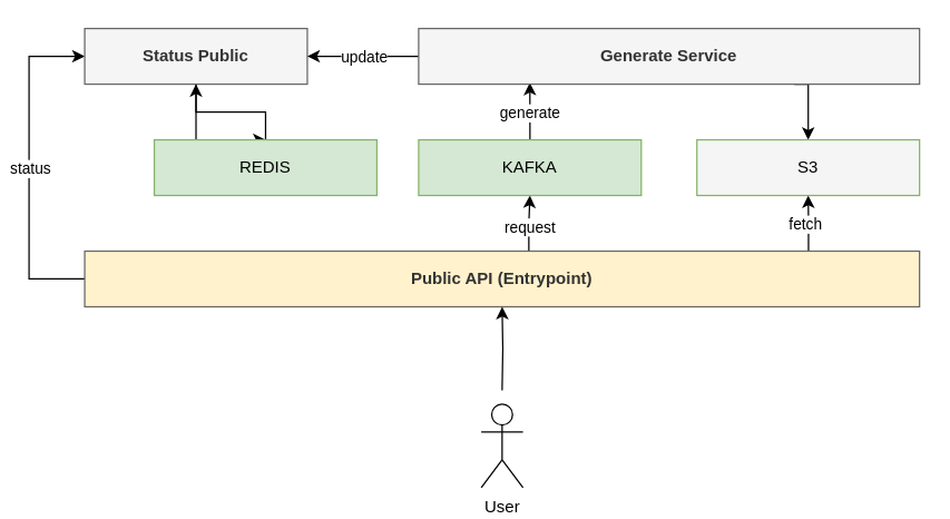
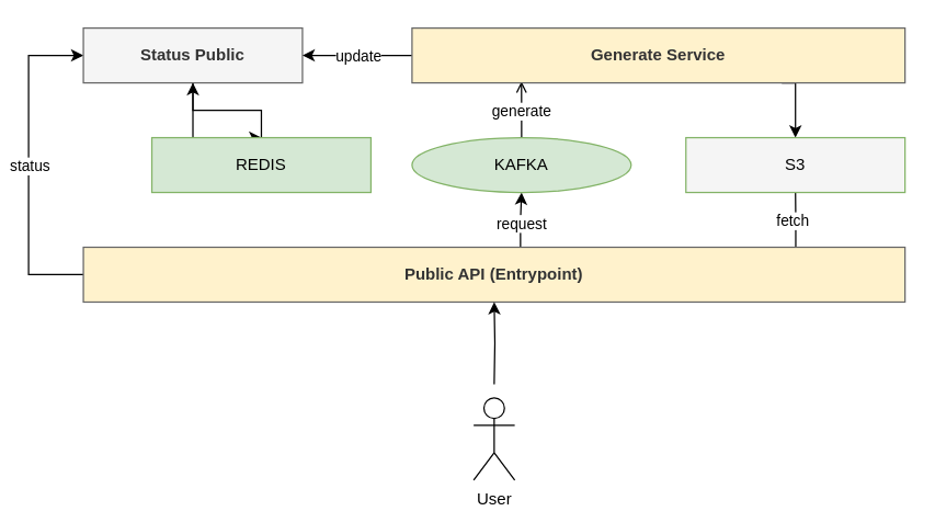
  <mxCell id="0" />
  <mxCell id="1" parent="0" />
  <mxCell id="2" style="edgeStyle=orthogonalEdgeStyle;rounded=0;orthogonalLoop=1;jettySize=auto;html=1;entryX=0.5;entryY=1;entryDx=0;entryDy=0;startArrow=none;startFill=0;exitX=0.532;exitY=0;exitDx=0;exitDy=0;exitPerimeter=0;" parent="1" source="8" target="13" edge="1"><mxGeometry relative="1" as="geometry" /></mxCell>
  <mxCell id="3" value="request" style="edgeLabel;html=1;align=center;verticalAlign=middle;resizable=0;points=[];" parent="2" vertex="1" connectable="0"><mxGeometry x="-0.118" relative="1" as="geometry"><mxPoint as="offset" /></mxGeometry></mxCell>
  <mxCell id="4" style="edgeStyle=orthogonalEdgeStyle;rounded=0;orthogonalLoop=1;jettySize=auto;html=1;exitX=0;exitY=0.5;exitDx=0;exitDy=0;entryX=0;entryY=0.5;entryDx=0;entryDy=0;startArrow=none;startFill=0;" parent="1" source="8" target="10" edge="1"><mxGeometry relative="1" as="geometry"><Array as="points"><mxPoint x="20" y="200" /><mxPoint x="20" y="40" /></Array></mxGeometry></mxCell>
  <mxCell id="5" value="status" style="edgeLabel;html=1;align=center;verticalAlign=middle;resizable=0;points=[];" parent="4" vertex="1" connectable="0"><mxGeometry x="0.105" y="4" relative="1" as="geometry"><mxPoint x="4" y="13" as="offset" /></mxGeometry></mxCell>
- <mxCell id="6" style="edgeStyle=orthogonalEdgeStyle;rounded=0;orthogonalLoop=1;jettySize=auto;html=1;exitX=0.867;exitY=0;exitDx=0;exitDy=0;entryX=0.5;entryY=1;entryDx=0;entryDy=0;startArrow=none;startFill=0;exitPerimeter=0;" parent="1" source="8" target="20" edge="1"><mxGeometry relative="1" as="geometry" /></mxCell>
+ <mxCell id="6" style="edgeStyle=orthogonalEdgeStyle;rounded=0;orthogonalLoop=1;jettySize=auto;html=1;exitX=0.867;exitY=0;exitDx=0;exitDy=0;entryX=0.5;entryY=1;entryDx=0;entryDy=0;startArrow=none;startFill=0;exitPerimeter=0;endArrow=none;" parent="1" source="8" target="20" edge="1"><mxGeometry relative="1" as="geometry" /></mxCell>
  <mxCell id="7" value="fetch" style="edgeLabel;html=1;align=center;verticalAlign=middle;resizable=0;points=[];" parent="6" vertex="1" connectable="0"><mxGeometry x="0.005" y="3" relative="1" as="geometry"><mxPoint as="offset" /></mxGeometry></mxCell>
  <mxCell id="8" value="&lt;b&gt;Public API (Entrypoint)&lt;/b&gt;" style="rounded=0;whiteSpace=wrap;html=1;fillColor=#fff2cc;strokeColor=#666666;fontColor=#333333;" parent="1" vertex="1"><mxGeometry x="60" y="180" width="600" height="40" as="geometry" /></mxCell>
  <mxCell id="9" style="edgeStyle=orthogonalEdgeStyle;rounded=0;orthogonalLoop=1;jettySize=auto;html=1;entryX=0.5;entryY=0;entryDx=0;entryDy=0;startArrow=none;startFill=0;" parent="1" target="19" edge="1"><mxGeometry relative="1" as="geometry"><mxPoint x="140" y="60" as="sourcePoint" /><Array as="points"><mxPoint x="140" y="60" /><mxPoint x="140" y="60" /></Array></mxGeometry></mxCell>
  <mxCell id="10" value="&lt;b&gt;Status Public&lt;/b&gt;" style="rounded=0;whiteSpace=wrap;html=1;fillColor=#f5f5f5;strokeColor=#666666;fontColor=#333333;" parent="1" vertex="1"><mxGeometry x="60" y="20" width="160" height="40" as="geometry" /></mxCell>
- <mxCell id="11" style="edgeStyle=orthogonalEdgeStyle;rounded=0;orthogonalLoop=1;jettySize=auto;html=1;exitX=0.5;exitY=0;exitDx=0;exitDy=0;entryX=0.222;entryY=0.975;entryDx=0;entryDy=0;startArrow=none;startFill=0;entryPerimeter=0;" parent="1" source="13" target="17" edge="1"><mxGeometry relative="1" as="geometry" /></mxCell>
+ <mxCell id="11" style="edgeStyle=orthogonalEdgeStyle;rounded=0;orthogonalLoop=1;jettySize=auto;html=1;exitX=0.5;exitY=0;exitDx=0;exitDy=0;entryX=0.222;entryY=0.975;entryDx=0;entryDy=0;startArrow=none;startFill=0;entryPerimeter=0;endArrow=open;" parent="1" source="13" target="17" edge="1"><mxGeometry relative="1" as="geometry" /></mxCell>
  <mxCell id="12" value="generate" style="edgeLabel;html=1;align=center;verticalAlign=middle;resizable=0;points=[];" parent="11" vertex="1" connectable="0"><mxGeometry x="0.094" relative="1" as="geometry"><mxPoint y="2" as="offset" /></mxGeometry></mxCell>
- <mxCell id="13" value="KAFKA" style="rounded=0;whiteSpace=wrap;html=1;fillColor=#d5e8d4;strokeColor=#82b366;" parent="1" vertex="1"><mxGeometry x="300" y="100" width="160" height="40" as="geometry" /></mxCell>
+ <mxCell id="13" value="KAFKA" style="ellipse;whiteSpace=wrap;html=1;fillColor=#d5e8d4;strokeColor=#82b366;" parent="1" vertex="1"><mxGeometry x="300" y="100" width="160" height="40" as="geometry" /></mxCell>
  <mxCell id="14" style="edgeStyle=orthogonalEdgeStyle;rounded=0;orthogonalLoop=1;jettySize=auto;html=1;entryX=1;entryY=0.5;entryDx=0;entryDy=0;startArrow=none;startFill=0;" parent="1" source="17" target="10" edge="1"><mxGeometry relative="1" as="geometry" /></mxCell>
  <mxCell id="15" value="update" style="edgeLabel;html=1;align=center;verticalAlign=middle;resizable=0;points=[];" parent="14" vertex="1" connectable="0"><mxGeometry x="0.15" y="-2" relative="1" as="geometry"><mxPoint x="6" y="2" as="offset" /></mxGeometry></mxCell>
  <mxCell id="16" style="edgeStyle=orthogonalEdgeStyle;rounded=0;orthogonalLoop=1;jettySize=auto;html=1;exitX=0.75;exitY=1;exitDx=0;exitDy=0;entryX=0.5;entryY=0;entryDx=0;entryDy=0;startArrow=none;startFill=0;" parent="1" source="17" target="20" edge="1"><mxGeometry relative="1" as="geometry"><Array as="points"><mxPoint x="580" y="60" /></Array></mxGeometry></mxCell>
- <mxCell id="17" value="&lt;b&gt;Generate Service&lt;/b&gt;" style="rounded=0;whiteSpace=wrap;html=1;fillColor=#f5f5f5;strokeColor=#666666;fontColor=#333333;" parent="1" vertex="1"><mxGeometry x="300" y="20" width="360" height="40" as="geometry" /></mxCell>
+ <mxCell id="17" value="&lt;b&gt;Generate Service&lt;/b&gt;" style="rounded=0;whiteSpace=wrap;html=1;fillColor=#fff2cc;strokeColor=#666666;fontColor=#333333;" parent="1" vertex="1"><mxGeometry x="300" y="20" width="360" height="40" as="geometry" /></mxCell>
  <mxCell id="18" style="edgeStyle=orthogonalEdgeStyle;rounded=0;orthogonalLoop=1;jettySize=auto;html=1;exitX=0.5;exitY=0;exitDx=0;exitDy=0;entryX=0.5;entryY=1;entryDx=0;entryDy=0;startArrow=none;startFill=0;" parent="1" source="19" target="10" edge="1"><mxGeometry relative="1" as="geometry" /></mxCell>
  <mxCell id="19" value="REDIS" style="rounded=0;whiteSpace=wrap;html=1;fillColor=#d5e8d4;strokeColor=#82b366;" parent="1" vertex="1"><mxGeometry x="110" y="100" width="160" height="40" as="geometry" /></mxCell>
  <mxCell id="20" value="S3" style="rounded=0;whiteSpace=wrap;html=1;fillColor=#f5f5f5;strokeColor=#82b366;" parent="1" vertex="1"><mxGeometry x="500" y="100" width="160" height="40" as="geometry" /></mxCell>
  <mxCell id="21" style="edgeStyle=orthogonalEdgeStyle;rounded=0;orthogonalLoop=1;jettySize=auto;html=1;entryX=0.5;entryY=1;entryDx=0;entryDy=0;startArrow=none;startFill=0;" parent="1" target="8" edge="1"><mxGeometry relative="1" as="geometry"><mxPoint x="360" y="280" as="sourcePoint" /></mxGeometry></mxCell>
  <mxCell id="22" value="User" style="shape=umlActor;verticalLabelPosition=bottom;verticalAlign=top;html=1;outlineConnect=0;" parent="1" vertex="1"><mxGeometry x="345" y="290" width="30" height="60" as="geometry" /></mxCell>
